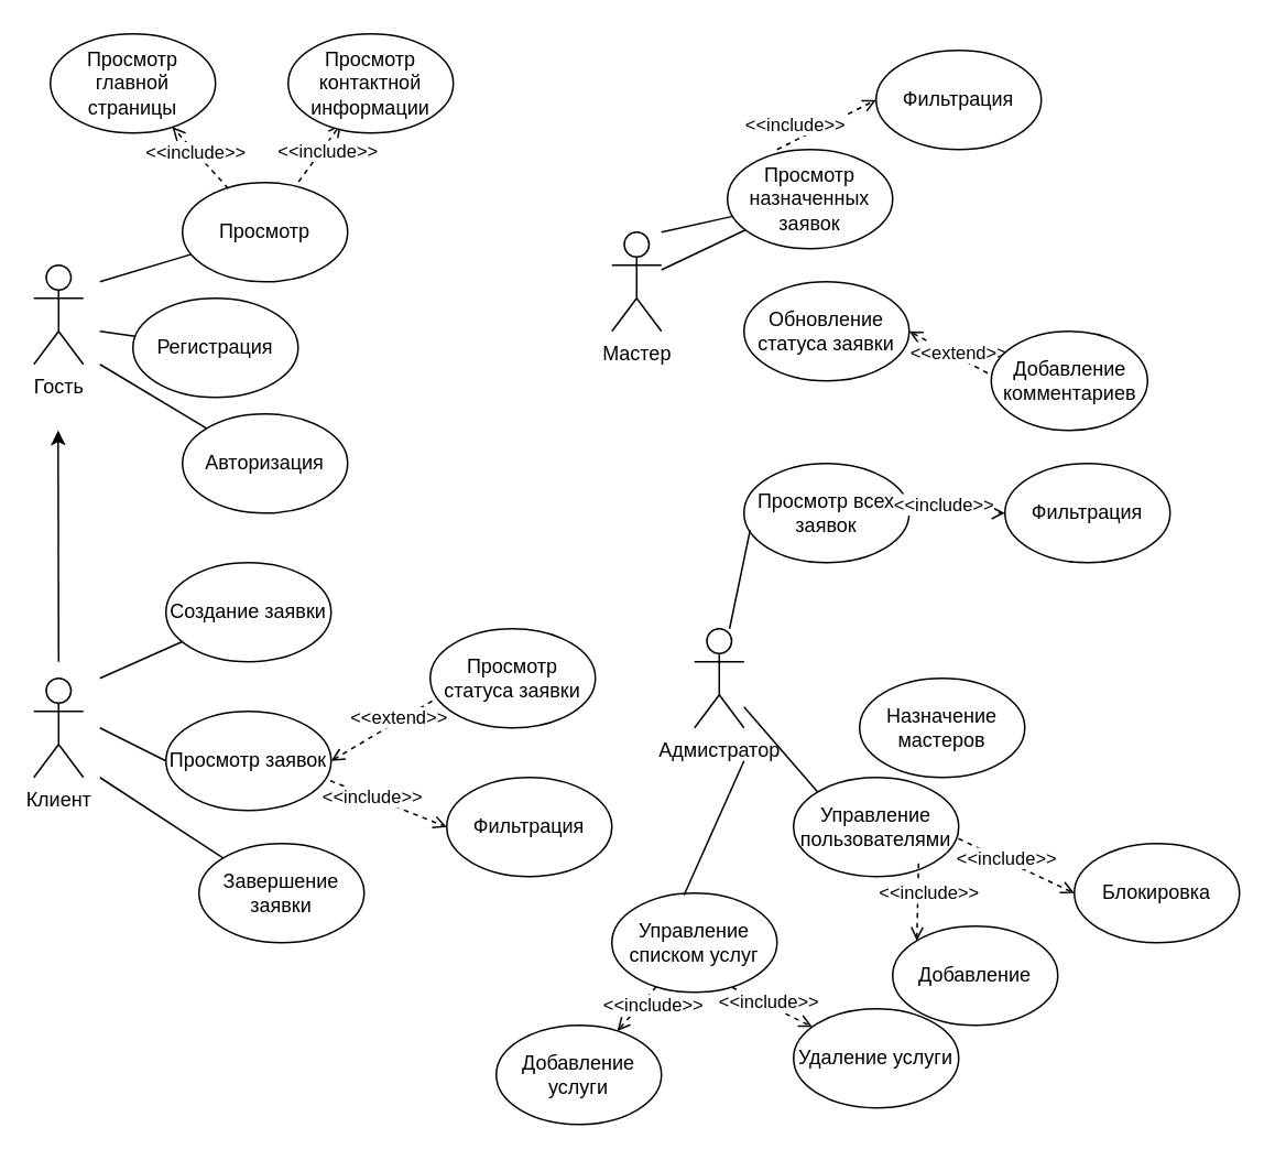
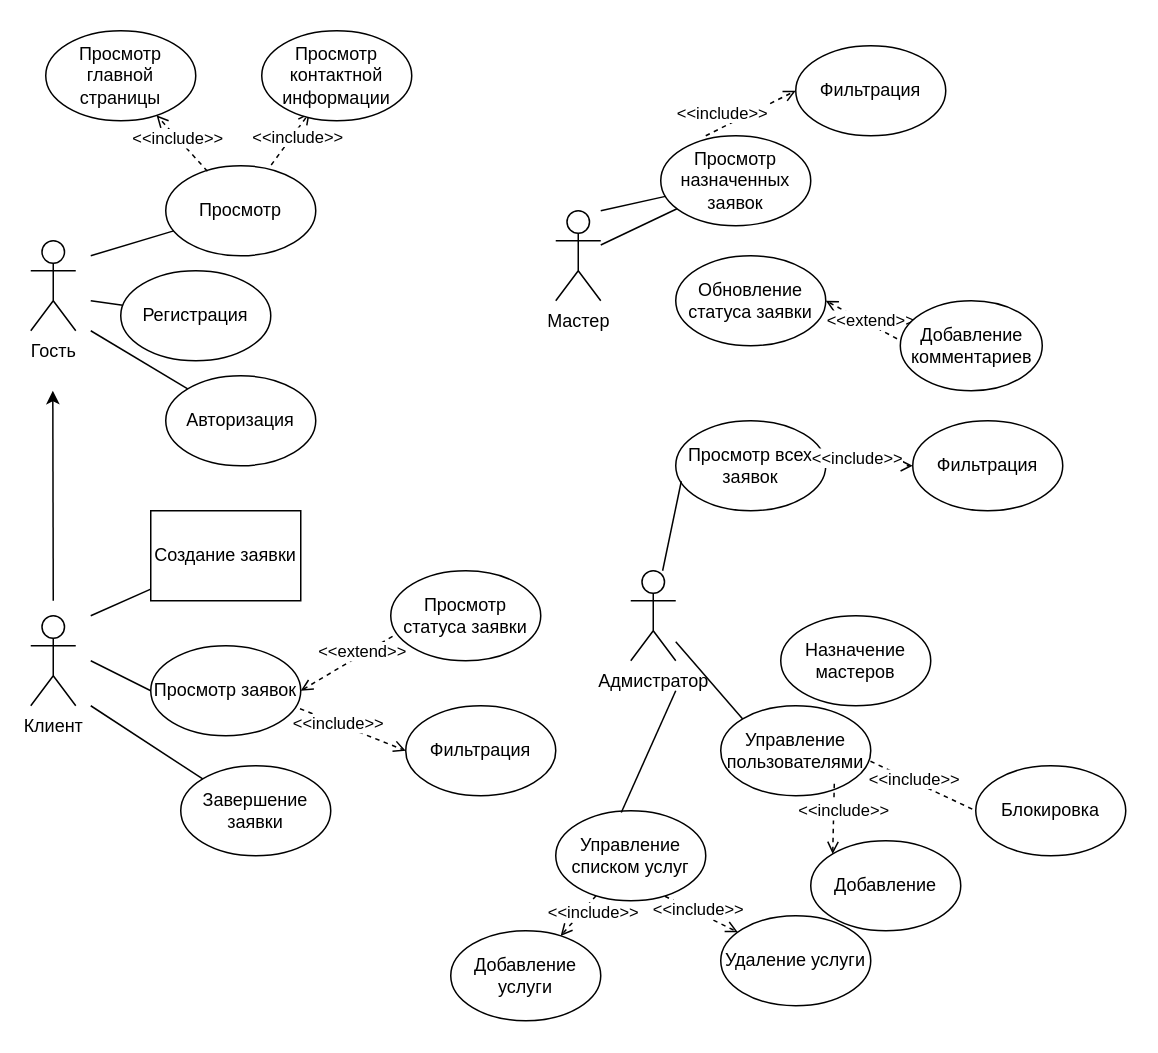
  <mxCell id="0" />
  <mxCell id="1" parent="0" />
  <mxCell id="2" value="Мастер" style="shape=umlActor;verticalLabelPosition=bottom;verticalAlign=top;html=1;outlineConnect=0;" vertex="1" parent="1"><mxGeometry x="370" y="140" width="30" height="60" as="geometry" /></mxCell>
  <mxCell id="3" value="Адмистратор" style="shape=umlActor;verticalLabelPosition=bottom;verticalAlign=top;html=1;outlineConnect=0;" vertex="1" parent="1"><mxGeometry x="420" y="380" width="30" height="60" as="geometry" /></mxCell>
  <mxCell id="4" value="Гость&lt;div&gt;&lt;br&gt;&lt;/div&gt;" style="shape=umlActor;verticalLabelPosition=bottom;verticalAlign=top;html=1;outlineConnect=0;" vertex="1" parent="1"><mxGeometry x="20" y="160" width="30" height="60" as="geometry" /></mxCell>
  <mxCell id="5" value="Клиент&lt;div&gt;&lt;br&gt;&lt;/div&gt;" style="shape=umlActor;verticalLabelPosition=bottom;verticalAlign=top;html=1;outlineConnect=0;" vertex="1" parent="1"><mxGeometry x="20" y="410" width="30" height="60" as="geometry" /></mxCell>
  <mxCell id="6" value="" style="endArrow=none;html=1;rounded=0;" edge="1" parent="1" target="7"><mxGeometry width="50" height="50" relative="1" as="geometry"><mxPoint x="60" y="170" as="sourcePoint" /><mxPoint x="80" y="140" as="targetPoint" /></mxGeometry></mxCell>
  <mxCell id="7" value="&lt;font&gt;Просмотр&lt;/font&gt;" style="ellipse;whiteSpace=wrap;html=1;" vertex="1" parent="1"><mxGeometry x="110" y="110" width="100" height="60" as="geometry" /></mxCell>
  <mxCell id="8" value="" style="endArrow=none;html=1;rounded=0;" edge="1" parent="1" target="9"><mxGeometry width="50" height="50" relative="1" as="geometry"><mxPoint x="60" y="200" as="sourcePoint" /><mxPoint x="100" y="210" as="targetPoint" /></mxGeometry></mxCell>
  <mxCell id="9" value="&lt;font&gt;Регистрация&lt;/font&gt;" style="ellipse;whiteSpace=wrap;html=1;" vertex="1" parent="1"><mxGeometry x="80" y="180" width="100" height="60" as="geometry" /></mxCell>
  <mxCell id="10" value="" style="endArrow=none;html=1;rounded=0;" edge="1" parent="1" target="11"><mxGeometry width="50" height="50" relative="1" as="geometry"><mxPoint x="60" y="220" as="sourcePoint" /><mxPoint x="100" y="280" as="targetPoint" /></mxGeometry></mxCell>
  <mxCell id="11" value="&lt;font&gt;Авторизация&lt;/font&gt;" style="ellipse;whiteSpace=wrap;html=1;" vertex="1" parent="1"><mxGeometry x="110" y="250" width="100" height="60" as="geometry" /></mxCell>
  <mxCell id="12" value="&lt;font&gt;Просмотр главной страницы&lt;/font&gt;" style="ellipse;whiteSpace=wrap;html=1;" vertex="1" parent="1"><mxGeometry x="30" y="20" width="100" height="60" as="geometry" /></mxCell>
  <mxCell id="13" value="" style="endArrow=open;html=1;rounded=0;dashed=1;exitX=0.278;exitY=0.061;exitDx=0;exitDy=0;endFill=0;exitPerimeter=0;" edge="1" parent="1" source="7" target="12"><mxGeometry width="50" height="50" relative="1" as="geometry"><mxPoint x="80" y="150" as="sourcePoint" /><mxPoint x="130" y="100" as="targetPoint" /></mxGeometry></mxCell>
  <mxCell id="14" value="&amp;lt;&amp;lt;include&amp;gt;&amp;gt;" style="edgeLabel;html=1;align=center;verticalAlign=middle;resizable=0;points=[];" vertex="1" connectable="0" parent="13"><mxGeometry x="0.177" relative="1" as="geometry"><mxPoint as="offset" /></mxGeometry></mxCell>
  <mxCell id="15" value="" style="endArrow=open;html=1;rounded=0;dashed=1;endFill=0;entryX=0.32;entryY=0.908;entryDx=0;entryDy=0;exitX=0.703;exitY=-0.008;exitDx=0;exitDy=0;exitPerimeter=0;entryPerimeter=0;" edge="1" parent="1" source="7" target="17"><mxGeometry width="50" height="50" relative="1" as="geometry"><mxPoint x="210" y="80" as="sourcePoint" /><mxPoint x="216" y="90" as="targetPoint" /></mxGeometry></mxCell>
  <mxCell id="16" value="&amp;lt;&amp;lt;include&amp;gt;&amp;gt;" style="edgeLabel;html=1;align=center;verticalAlign=middle;resizable=0;points=[];" vertex="1" connectable="0" parent="15"><mxGeometry x="-0.335" y="1" relative="1" as="geometry"><mxPoint x="10" y="-7" as="offset" /></mxGeometry></mxCell>
  <mxCell id="17" value="&lt;font&gt;Просмотр контактной информации&lt;/font&gt;" style="ellipse;whiteSpace=wrap;html=1;" vertex="1" parent="1"><mxGeometry x="174" y="20" width="100" height="60" as="geometry" /></mxCell>
  <mxCell id="18" value="" style="endArrow=classic;html=1;rounded=0;" edge="1" parent="1"><mxGeometry width="50" height="50" relative="1" as="geometry"><mxPoint x="35" y="400" as="sourcePoint" /><mxPoint x="34.71" y="260" as="targetPoint" /></mxGeometry></mxCell>
- <mxCell id="19" value="&lt;font&gt;Создание заявки&lt;/font&gt;" style="ellipse;whiteSpace=wrap;html=1;" vertex="1" parent="1"><mxGeometry x="100" y="340" width="100" height="60" as="geometry" /></mxCell>
+ <mxCell id="19" value="&lt;font&gt;Создание заявки&lt;/font&gt;" style="whiteSpace=wrap;html=1;rounded=0;" vertex="1" parent="1"><mxGeometry x="100" y="340" width="100" height="60" as="geometry" /></mxCell>
  <mxCell id="20" value="&lt;font&gt;Просмотр заявок&lt;/font&gt;" style="ellipse;whiteSpace=wrap;html=1;" vertex="1" parent="1"><mxGeometry x="100" y="430" width="100" height="60" as="geometry" /></mxCell>
  <mxCell id="21" value="&lt;font&gt;Завершение заявки&lt;/font&gt;" style="ellipse;whiteSpace=wrap;html=1;" vertex="1" parent="1"><mxGeometry x="120" y="510" width="100" height="60" as="geometry" /></mxCell>
  <mxCell id="22" value="" style="endArrow=none;html=1;rounded=0;" edge="1" parent="1" target="19"><mxGeometry width="50" height="50" relative="1" as="geometry"><mxPoint x="60" y="410" as="sourcePoint" /><mxPoint x="90" y="280" as="targetPoint" /></mxGeometry></mxCell>
  <mxCell id="23" value="" style="endArrow=none;html=1;rounded=0;entryX=0;entryY=0.5;entryDx=0;entryDy=0;" edge="1" parent="1" target="20"><mxGeometry width="50" height="50" relative="1" as="geometry"><mxPoint x="60" y="440" as="sourcePoint" /><mxPoint x="90" y="280" as="targetPoint" /></mxGeometry></mxCell>
  <mxCell id="24" value="" style="endArrow=none;html=1;rounded=0;entryX=0;entryY=0;entryDx=0;entryDy=0;" edge="1" parent="1" target="21"><mxGeometry width="50" height="50" relative="1" as="geometry"><mxPoint x="60" y="470" as="sourcePoint" /><mxPoint x="90" y="280" as="targetPoint" /></mxGeometry></mxCell>
  <mxCell id="25" value="&lt;font&gt;Просмотр назначенных заявок&lt;/font&gt;" style="ellipse;whiteSpace=wrap;html=1;" vertex="1" parent="1"><mxGeometry x="440" y="90" width="100" height="60" as="geometry" /></mxCell>
  <mxCell id="26" value="" style="endArrow=none;html=1;rounded=0;" edge="1" parent="1" target="25"><mxGeometry width="50" height="50" relative="1" as="geometry"><mxPoint x="400" y="140" as="sourcePoint" /><mxPoint x="430" y="-10" as="targetPoint" /></mxGeometry></mxCell>
  <mxCell id="27" value="Обновление статуса заявки" style="ellipse;whiteSpace=wrap;html=1;" vertex="1" parent="1"><mxGeometry x="450" y="170" width="100" height="60" as="geometry" /></mxCell>
  <mxCell id="28" value="" style="endArrow=none;html=1;rounded=0;" edge="1" parent="1" target="25" source="2"><mxGeometry width="50" height="50" relative="1" as="geometry"><mxPoint x="410" y="220" as="sourcePoint" /><mxPoint x="440" y="70" as="targetPoint" /></mxGeometry></mxCell>
  <mxCell id="29" value="" style="endArrow=open;html=1;rounded=0;dashed=1;endFill=0;entryX=1;entryY=0.5;entryDx=0;entryDy=0;exitX=0.012;exitY=0.728;exitDx=0;exitDy=0;exitPerimeter=0;" edge="1" parent="1" source="31" target="20"><mxGeometry width="50" height="50" relative="1" as="geometry"><mxPoint x="280" y="490" as="sourcePoint" /><mxPoint x="240" y="510" as="targetPoint" /></mxGeometry></mxCell>
  <mxCell id="30" value="&amp;lt;&amp;lt;extend&amp;gt;&amp;gt;" style="edgeLabel;html=1;align=center;verticalAlign=middle;resizable=0;points=[];" vertex="1" connectable="0" parent="29"><mxGeometry x="-0.335" y="1" relative="1" as="geometry"><mxPoint x="-1" y="-3" as="offset" /></mxGeometry></mxCell>
  <mxCell id="31" value="&lt;font&gt;Просмотр статуса заявки&lt;/font&gt;" style="ellipse;whiteSpace=wrap;html=1;" vertex="1" parent="1"><mxGeometry x="260" y="380" width="100" height="60" as="geometry" /></mxCell>
  <mxCell id="32" value="" style="endArrow=open;html=1;rounded=0;dashed=1;endFill=0;entryX=0;entryY=0.5;entryDx=0;entryDy=0;exitX=0.995;exitY=0.7;exitDx=0;exitDy=0;exitPerimeter=0;" edge="1" parent="1" target="34" source="20"><mxGeometry width="50" height="50" relative="1" as="geometry"><mxPoint x="280" y="530" as="sourcePoint" /><mxPoint x="316" y="510" as="targetPoint" /></mxGeometry></mxCell>
  <mxCell id="33" value="&amp;lt;&amp;lt;include&amp;gt;&amp;gt;" style="edgeLabel;html=1;align=center;verticalAlign=middle;resizable=0;points=[];" vertex="1" connectable="0" parent="32"><mxGeometry x="-0.335" y="1" relative="1" as="geometry"><mxPoint x="1" y="1" as="offset" /></mxGeometry></mxCell>
  <mxCell id="34" value="&lt;font&gt;Фильтрация&lt;/font&gt;" style="ellipse;whiteSpace=wrap;html=1;" vertex="1" parent="1"><mxGeometry x="270" y="470" width="100" height="60" as="geometry" /></mxCell>
  <mxCell id="35" value="" style="endArrow=open;html=1;rounded=0;dashed=1;endFill=0;entryX=0;entryY=0.5;entryDx=0;entryDy=0;exitX=0.603;exitY=0.061;exitDx=0;exitDy=0;exitPerimeter=0;" edge="1" parent="1" target="37"><mxGeometry width="50" height="50" relative="1" as="geometry"><mxPoint x="470" y="90" as="sourcePoint" /><mxPoint x="545.7" y="56.34" as="targetPoint" /></mxGeometry></mxCell>
  <mxCell id="36" value="&amp;lt;&amp;lt;include&amp;gt;&amp;gt;" style="edgeLabel;html=1;align=center;verticalAlign=middle;resizable=0;points=[];" vertex="1" connectable="0" parent="35"><mxGeometry x="-0.335" y="1" relative="1" as="geometry"><mxPoint x="-9" y="-5" as="offset" /></mxGeometry></mxCell>
  <mxCell id="37" value="&lt;font&gt;Фильтрация&lt;/font&gt;" style="ellipse;whiteSpace=wrap;html=1;" vertex="1" parent="1"><mxGeometry x="530" y="30" width="100" height="60" as="geometry" /></mxCell>
  <mxCell id="38" value="" style="endArrow=open;html=1;rounded=0;dashed=1;endFill=0;entryX=1;entryY=0.5;entryDx=0;entryDy=0;exitX=-0.023;exitY=0.422;exitDx=0;exitDy=0;exitPerimeter=0;" edge="1" parent="1" source="40" target="27"><mxGeometry width="50" height="50" relative="1" as="geometry"><mxPoint x="555.14" y="416.85" as="sourcePoint" /><mxPoint x="510" y="240" as="targetPoint" /></mxGeometry></mxCell>
  <mxCell id="39" value="&amp;lt;&amp;lt;extend&amp;gt;&amp;gt;" style="edgeLabel;html=1;align=center;verticalAlign=middle;resizable=0;points=[];" vertex="1" connectable="0" parent="38"><mxGeometry x="-0.335" y="1" relative="1" as="geometry"><mxPoint x="-2" y="-5" as="offset" /></mxGeometry></mxCell>
  <mxCell id="40" value="&lt;font&gt;Добавление комментариев&lt;/font&gt;" style="ellipse;whiteSpace=wrap;html=1;" vertex="1" parent="1"><mxGeometry x="599.7" y="200" width="94.64" height="60" as="geometry" /></mxCell>
  <mxCell id="41" value="&lt;font&gt;Просмотр всех заявок&lt;/font&gt;" style="ellipse;whiteSpace=wrap;html=1;" vertex="1" parent="1"><mxGeometry x="450" y="280" width="100" height="60" as="geometry" /></mxCell>
  <mxCell id="42" value="" style="endArrow=open;html=1;rounded=0;dashed=1;endFill=0;entryX=0;entryY=0.5;entryDx=0;entryDy=0;" edge="1" parent="1" target="44" source="41"><mxGeometry width="50" height="50" relative="1" as="geometry"><mxPoint x="580.3" y="378.66" as="sourcePoint" /><mxPoint x="656" y="345" as="targetPoint" /></mxGeometry></mxCell>
  <mxCell id="43" value="&amp;lt;&amp;lt;include&amp;gt;&amp;gt;" style="edgeLabel;html=1;align=center;verticalAlign=middle;resizable=0;points=[];" vertex="1" connectable="0" parent="42"><mxGeometry x="-0.335" y="1" relative="1" as="geometry"><mxPoint x="1" y="-5" as="offset" /></mxGeometry></mxCell>
  <mxCell id="44" value="&lt;font&gt;Фильтрация&lt;/font&gt;" style="ellipse;whiteSpace=wrap;html=1;" vertex="1" parent="1"><mxGeometry x="608" y="280" width="100" height="60" as="geometry" /></mxCell>
  <mxCell id="45" value="" style="endArrow=none;html=1;rounded=0;entryX=0.037;entryY=0.672;entryDx=0;entryDy=0;entryPerimeter=0;" edge="1" parent="1" source="3" target="41"><mxGeometry width="50" height="50" relative="1" as="geometry"><mxPoint x="530" y="490" as="sourcePoint" /><mxPoint x="580" y="440" as="targetPoint" /></mxGeometry></mxCell>
  <mxCell id="46" value="&lt;font&gt;Назначение мастеров&lt;/font&gt;" style="ellipse;whiteSpace=wrap;html=1;" vertex="1" parent="1"><mxGeometry x="520" y="410" width="100" height="60" as="geometry" /></mxCell>
  <mxCell id="47" value="" style="endArrow=none;html=1;rounded=0;exitX=0;exitY=0;exitDx=0;exitDy=0;" edge="1" parent="1" source="48" target="3"><mxGeometry width="50" height="50" relative="1" as="geometry"><mxPoint x="600" y="579.5" as="sourcePoint" /><mxPoint x="470" y="430" as="targetPoint" /></mxGeometry></mxCell>
  <mxCell id="48" value="&lt;font&gt;Управление пользователями&lt;/font&gt;" style="ellipse;whiteSpace=wrap;html=1;" vertex="1" parent="1"><mxGeometry x="480" y="470" width="100" height="60" as="geometry" /></mxCell>
- <mxCell id="49" value="" style="endArrow=open;html=1;rounded=0;dashed=1;endFill=0;entryX=0;entryY=0.5;entryDx=0;entryDy=0;exitX=0.998;exitY=0.617;exitDx=0;exitDy=0;exitPerimeter=0;" edge="1" parent="1" target="51" source="48"><mxGeometry width="50" height="50" relative="1" as="geometry"><mxPoint x="660" y="599" as="sourcePoint" /><mxPoint x="721" y="570" as="targetPoint" /></mxGeometry></mxCell>
+ <mxCell id="49" value="" style="endArrow=none;html=1;rounded=0;dashed=1;endFill=0;entryX=0;entryY=0.5;entryDx=0;entryDy=0;exitX=0.998;exitY=0.617;exitDx=0;exitDy=0;exitPerimeter=0;" edge="1" parent="1" target="51" source="48"><mxGeometry width="50" height="50" relative="1" as="geometry"><mxPoint x="660" y="599" as="sourcePoint" /><mxPoint x="721" y="570" as="targetPoint" /></mxGeometry></mxCell>
  <mxCell id="50" value="&amp;lt;&amp;lt;include&amp;gt;&amp;gt;" style="edgeLabel;html=1;align=center;verticalAlign=middle;resizable=0;points=[];" vertex="1" connectable="0" parent="49"><mxGeometry x="-0.335" y="1" relative="1" as="geometry"><mxPoint x="5" y="1" as="offset" /></mxGeometry></mxCell>
  <mxCell id="51" value="Блокировка" style="ellipse;whiteSpace=wrap;html=1;" vertex="1" parent="1"><mxGeometry x="650" y="510" width="100" height="60" as="geometry" /></mxCell>
  <mxCell id="52" value="" style="endArrow=open;html=1;rounded=0;dashed=1;endFill=0;entryX=0;entryY=0;entryDx=0;entryDy=0;exitX=0.757;exitY=0.867;exitDx=0;exitDy=0;exitPerimeter=0;" edge="1" parent="1" target="54" source="48"><mxGeometry width="50" height="50" relative="1" as="geometry"><mxPoint x="606.31" y="570.36" as="sourcePoint" /><mxPoint x="681.33" y="630" as="targetPoint" /></mxGeometry></mxCell>
  <mxCell id="53" value="&amp;lt;&amp;lt;include&amp;gt;&amp;gt;" style="edgeLabel;html=1;align=center;verticalAlign=middle;resizable=0;points=[];" vertex="1" connectable="0" parent="52"><mxGeometry x="-0.335" y="1" relative="1" as="geometry"><mxPoint x="5" y="1" as="offset" /></mxGeometry></mxCell>
  <mxCell id="54" value="Добавление" style="ellipse;whiteSpace=wrap;html=1;" vertex="1" parent="1"><mxGeometry x="540" y="560" width="100" height="60" as="geometry" /></mxCell>
  <mxCell id="55" value="&lt;font&gt;Управление списком услуг&lt;/font&gt;" style="ellipse;whiteSpace=wrap;html=1;" vertex="1" parent="1"><mxGeometry x="370" y="540" width="100" height="60" as="geometry" /></mxCell>
  <mxCell id="56" value="" style="endArrow=none;html=1;rounded=0;exitX=0.437;exitY=0.019;exitDx=0;exitDy=0;exitPerimeter=0;" edge="1" parent="1" source="55"><mxGeometry width="50" height="50" relative="1" as="geometry"><mxPoint x="530" y="490" as="sourcePoint" /><mxPoint x="450" y="460" as="targetPoint" /></mxGeometry></mxCell>
  <mxCell id="57" value="" style="endArrow=open;html=1;rounded=0;dashed=1;endFill=0;exitX=0.728;exitY=0.95;exitDx=0;exitDy=0;exitPerimeter=0;" edge="1" parent="1" target="59" source="55"><mxGeometry width="50" height="50" relative="1" as="geometry"><mxPoint x="424" y="617" as="sourcePoint" /><mxPoint x="502" y="640" as="targetPoint" /></mxGeometry></mxCell>
  <mxCell id="58" value="&amp;lt;&amp;lt;include&amp;gt;&amp;gt;" style="edgeLabel;html=1;align=center;verticalAlign=middle;resizable=0;points=[];" vertex="1" connectable="0" parent="57"><mxGeometry x="-0.335" y="1" relative="1" as="geometry"><mxPoint x="5" y="1" as="offset" /></mxGeometry></mxCell>
  <mxCell id="59" value="Удаление услуги" style="ellipse;whiteSpace=wrap;html=1;" vertex="1" parent="1"><mxGeometry x="480" y="610" width="100" height="60" as="geometry" /></mxCell>
  <mxCell id="60" value="" style="endArrow=open;html=1;rounded=0;dashed=1;endFill=0;" edge="1" parent="1" target="62" source="55"><mxGeometry width="50" height="50" relative="1" as="geometry"><mxPoint x="400" y="632" as="sourcePoint" /><mxPoint x="462.33" y="700" as="targetPoint" /></mxGeometry></mxCell>
  <mxCell id="61" value="&amp;lt;&amp;lt;include&amp;gt;&amp;gt;" style="edgeLabel;html=1;align=center;verticalAlign=middle;resizable=0;points=[];" vertex="1" connectable="0" parent="60"><mxGeometry x="-0.335" y="1" relative="1" as="geometry"><mxPoint x="5" y="1" as="offset" /></mxGeometry></mxCell>
  <mxCell id="62" value="Добавление услуги" style="ellipse;whiteSpace=wrap;html=1;" vertex="1" parent="1"><mxGeometry x="300" y="620" width="100" height="60" as="geometry" /></mxCell>
